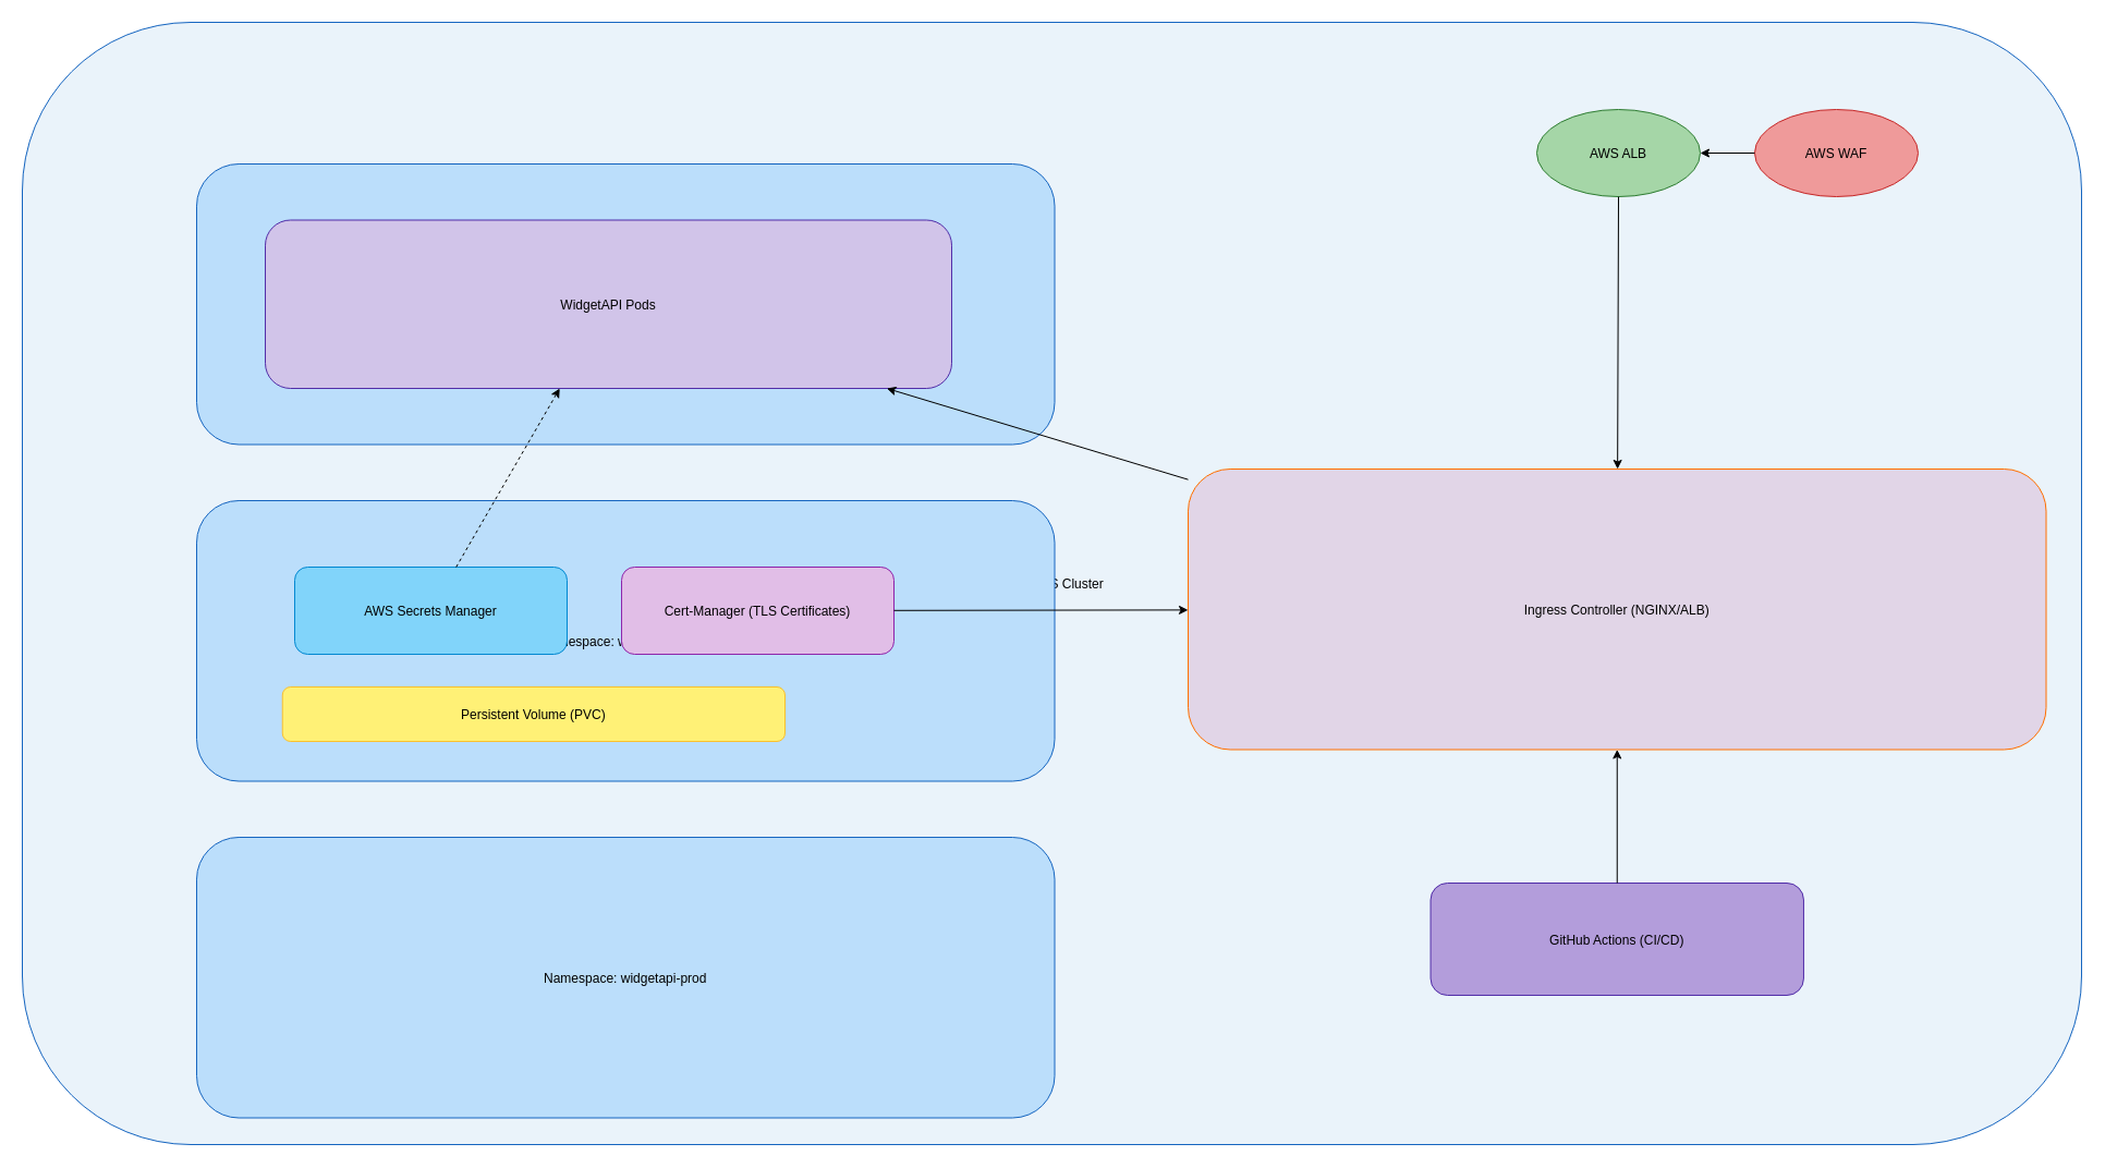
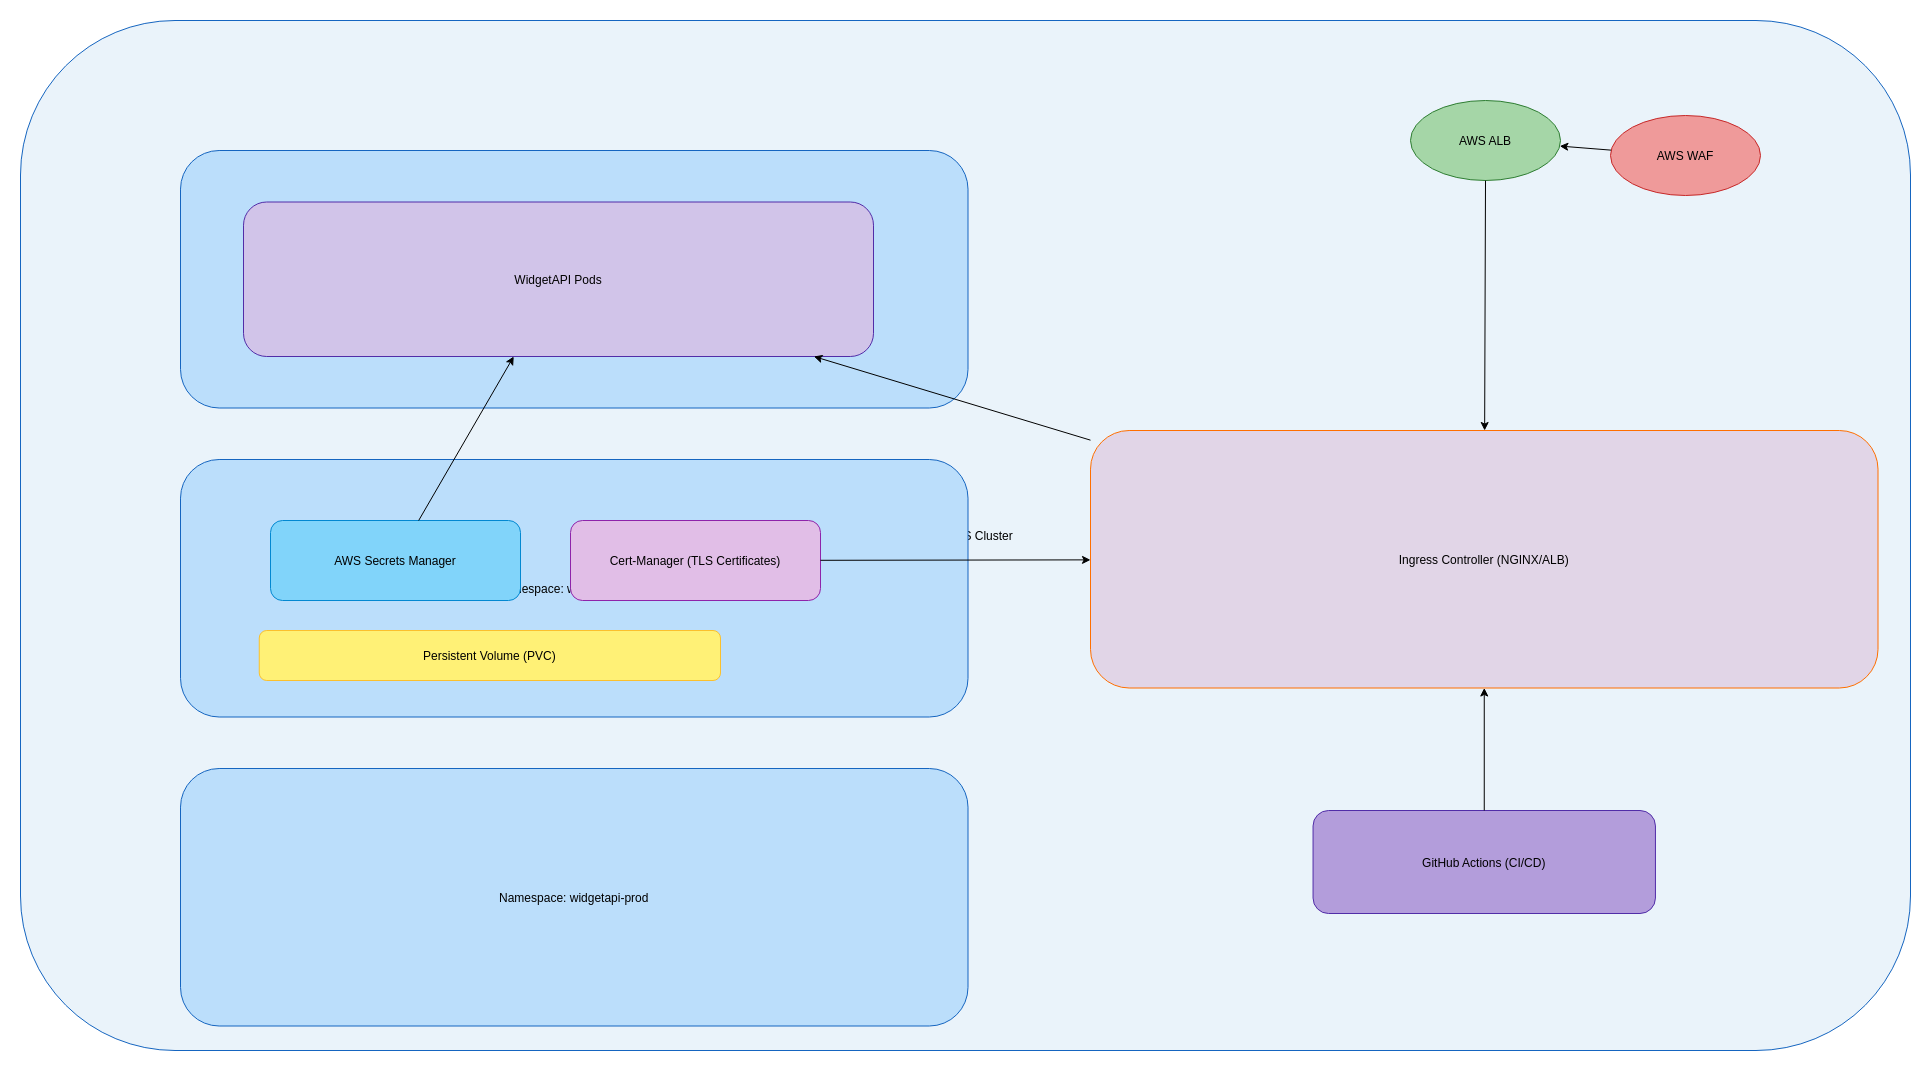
  <mxCell id="0" />
  <mxCell id="1" parent="0" />
  <mxCell id="2" value="AWS EKS Cluster" style="rounded=1;fillColor=#EAF3FA;strokeColor=#1565C0;fontColor=#000000;" parent="1" vertex="1"><mxGeometry x="20" y="20" width="1890" height="1030" as="geometry" /></mxCell>
  <mxCell id="3" value="Namespace: widgetapi-dev" style="rounded=1;fillColor=#BBDEFB;strokeColor=#1565C0;fontColor=#000000;" parent="2" vertex="1"><mxGeometry x="160.0" y="130" width="787.5" height="257.5" as="geometry" /></mxCell>
  <mxCell id="4" value="WidgetAPI Pods" style="rounded=1;fillColor=#D1C4E9;strokeColor=#512DA8;fontColor=#000000;" parent="3" vertex="1"><mxGeometry x="63" y="51.5" width="630" height="154.5" as="geometry" /></mxCell>
  <mxCell id="5" value="Namespace: widgetapi-stage" style="rounded=1;fillColor=#BBDEFB;strokeColor=#1565C0;fontColor=#000000;" parent="2" vertex="1"><mxGeometry x="160.0" y="439" width="787.5" height="257.5" as="geometry" /></mxCell>
  <mxCell id="6" value="Namespace: widgetapi-prod" style="rounded=1;fillColor=#BBDEFB;strokeColor=#1565C0;fontColor=#000000;" parent="2" vertex="1"><mxGeometry x="160.0" y="748.0" width="787.5" height="257.5" as="geometry" /></mxCell>
  <mxCell id="7" value="Ingress Controller (NGINX/ALB)" style="rounded=1;fillColor=#e1d5e7;strokeColor=#FF6F00;fontColor=#000000;" parent="2" vertex="1"><mxGeometry x="1070.0" y="410" width="787.5" height="257.5" as="geometry" /></mxCell>
  <mxCell id="8" value="GitHub Actions (CI/CD)" style="rounded=1;fillColor=#B39DDB;strokeColor=#512DA8;fontColor=#000000;" parent="2" vertex="1"><mxGeometry x="1292.552" y="790" width="342.391" height="103" as="geometry" /></mxCell>
  <mxCell id="9" parent="2" source="8" target="7" edge="1"><mxGeometry relative="1" as="geometry" /></mxCell>
  <mxCell id="10" value="AWS ALB" style="ellipse;fillColor=#A5D6A7;strokeColor=#2E7D32;fontColor=#000000;" parent="2" vertex="1"><mxGeometry x="1390" y="80" width="150" height="80" as="geometry" /></mxCell>
- <mxCell id="11" value="AWS WAF" style="ellipse;fillColor=#EF9A9A;strokeColor=#C62828;fontColor=#000000;" parent="2" vertex="1"><mxGeometry x="1590" y="80" width="150" height="80" as="geometry" /></mxCell>
+ <mxCell id="11" value="AWS WAF" style="ellipse;fillColor=#EF9A9A;strokeColor=#C62828;fontColor=#000000;" parent="2" vertex="1"><mxGeometry x="1590" y="95" width="150" height="80" as="geometry" /></mxCell>
  <mxCell id="12" parent="2" source="10" target="7" edge="1"><mxGeometry relative="1" as="geometry" /></mxCell>
  <mxCell id="13" parent="2" source="11" target="10" edge="1"><mxGeometry relative="1" as="geometry" /></mxCell>
  <mxCell id="14" value="Persistent Volume (PVC)" style="rounded=1;fillColor=#FFF176;strokeColor=#FBC02D;fontColor=#000000;" parent="2" vertex="1"><mxGeometry x="238.75" y="610" width="461.25" height="50" as="geometry" /></mxCell>
  <mxCell id="15" value="AWS Secrets Manager" style="rounded=1;fillColor=#81D4FA;strokeColor=#0288D1;fontColor=#000000;" parent="1" vertex="1"><mxGeometry x="270" y="520" width="250" height="80" as="geometry" /></mxCell>
  <mxCell id="16" value="Cert-Manager (TLS Certificates)" style="rounded=1;fillColor=#E1BEE7;strokeColor=#8E24AA;fontColor=#000000;" parent="1" vertex="1"><mxGeometry x="570" y="520" width="250" height="80" as="geometry" /></mxCell>
  <mxCell id="17" parent="1" source="7" target="4" edge="1"><mxGeometry relative="1" as="geometry" /></mxCell>
- <mxCell id="18" parent="1" source="15" target="4" edge="1" style="dashed=1;"><mxGeometry relative="1" as="geometry" /></mxCell>
+ <mxCell id="18" parent="1" source="15" target="4" edge="1"><mxGeometry relative="1" as="geometry" /></mxCell>
  <mxCell id="19" parent="1" source="16" target="7" edge="1"><mxGeometry relative="1" as="geometry" /></mxCell>
